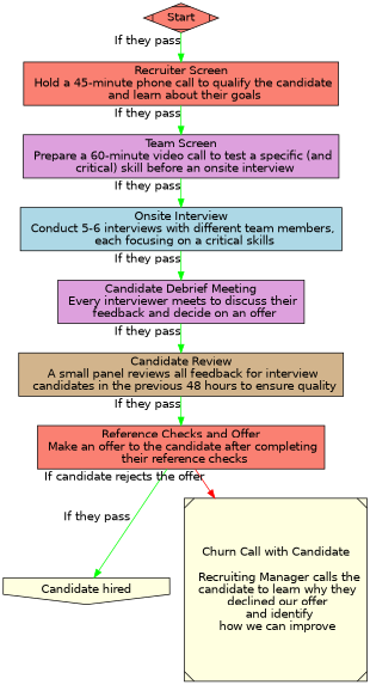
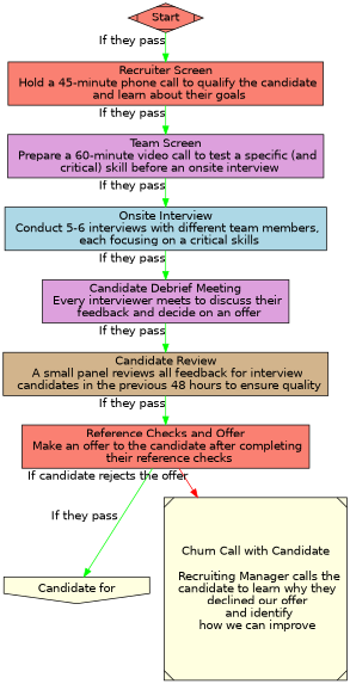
  digraph {
    fontname="DejaVu Sans"
    node [shape=box style=filled fillcolor=salmon fontname="DejaVu Sans"]
    edge [color=green xlabel="If they pass" fontname="DejaVu Sans"]
    n1 [label=Start shape=Mdiamond]
    n2 [label="Recruiter Screen\n Hold a 45-minute phone call to qualify the candidate\n  and learn about their goals"]
    n3 [label="Team Screen\n Prepare a 60-minute video call to test a specific (and\n  critical) skill before an onsite interview" fillcolor=plum]
    n4 [label="Onsite Interview\n Conduct 5-6 interviews with different team members,\n  each focusing on a critical skills" fillcolor=lightblue]
    n5 [label="Candidate Debrief Meeting\n Every interviewer meets to discuss their\n  feedback and decide on an offer" fillcolor=plum]
    n6 [label="Candidate Review\n A small panel reviews all feedback for interview\n  candidates in the previous 48 hours to ensure quality" fillcolor=tan]
    n7 [label="Reference Checks and Offer\n Make an offer to the candidate after completing\n  their reference checks"]
-   n8 [label="Candidate hired" shape=invhouse fillcolor=lightyellow]
+   n8 [label="Candidate for" shape=invhouse fillcolor=lightyellow]
    n9 [label="Churn Call with Candidate\n\n  Recruiting Manager calls the\n candidate to learn why they\n declined our offer\n  and identify\n how we can improve" shape=Msquare fillcolor=lightyellow]
    n1 -> n2
    n2 -> n3
    n3 -> n4
    n4 -> n5
    n5 -> n6
    n6 -> n7
    n7 -> n8
    n7 -> n9 [color=red xlabel="If candidate rejects the offer"]
  }
